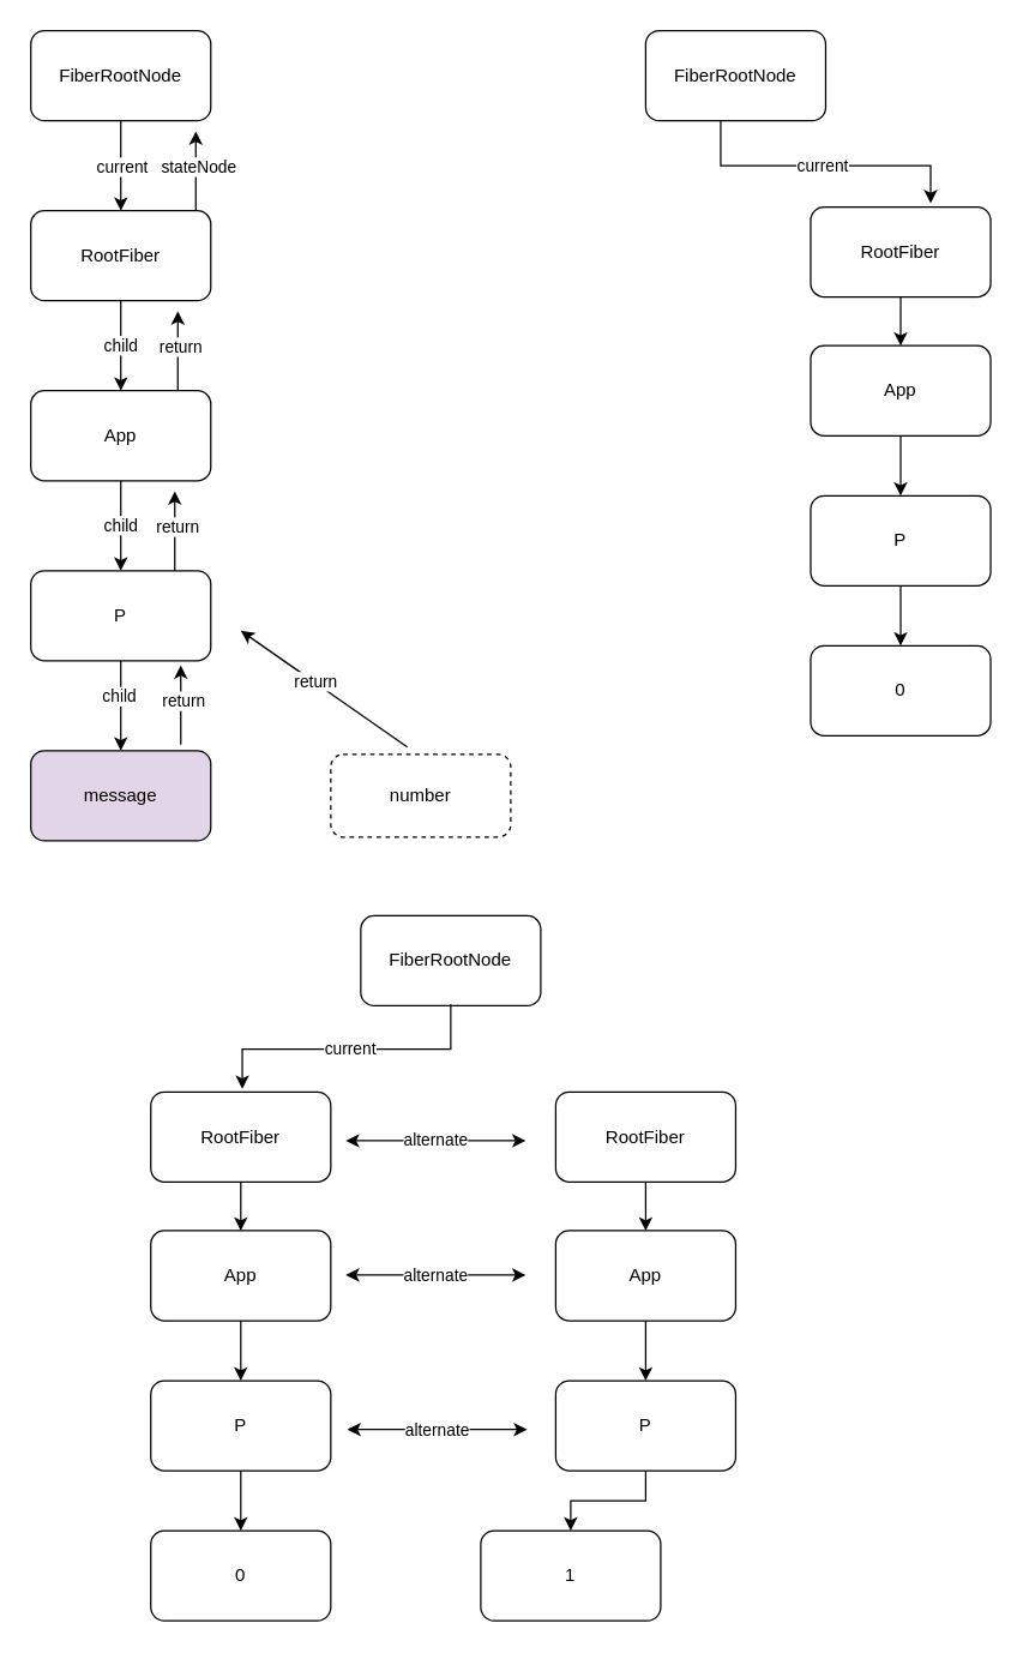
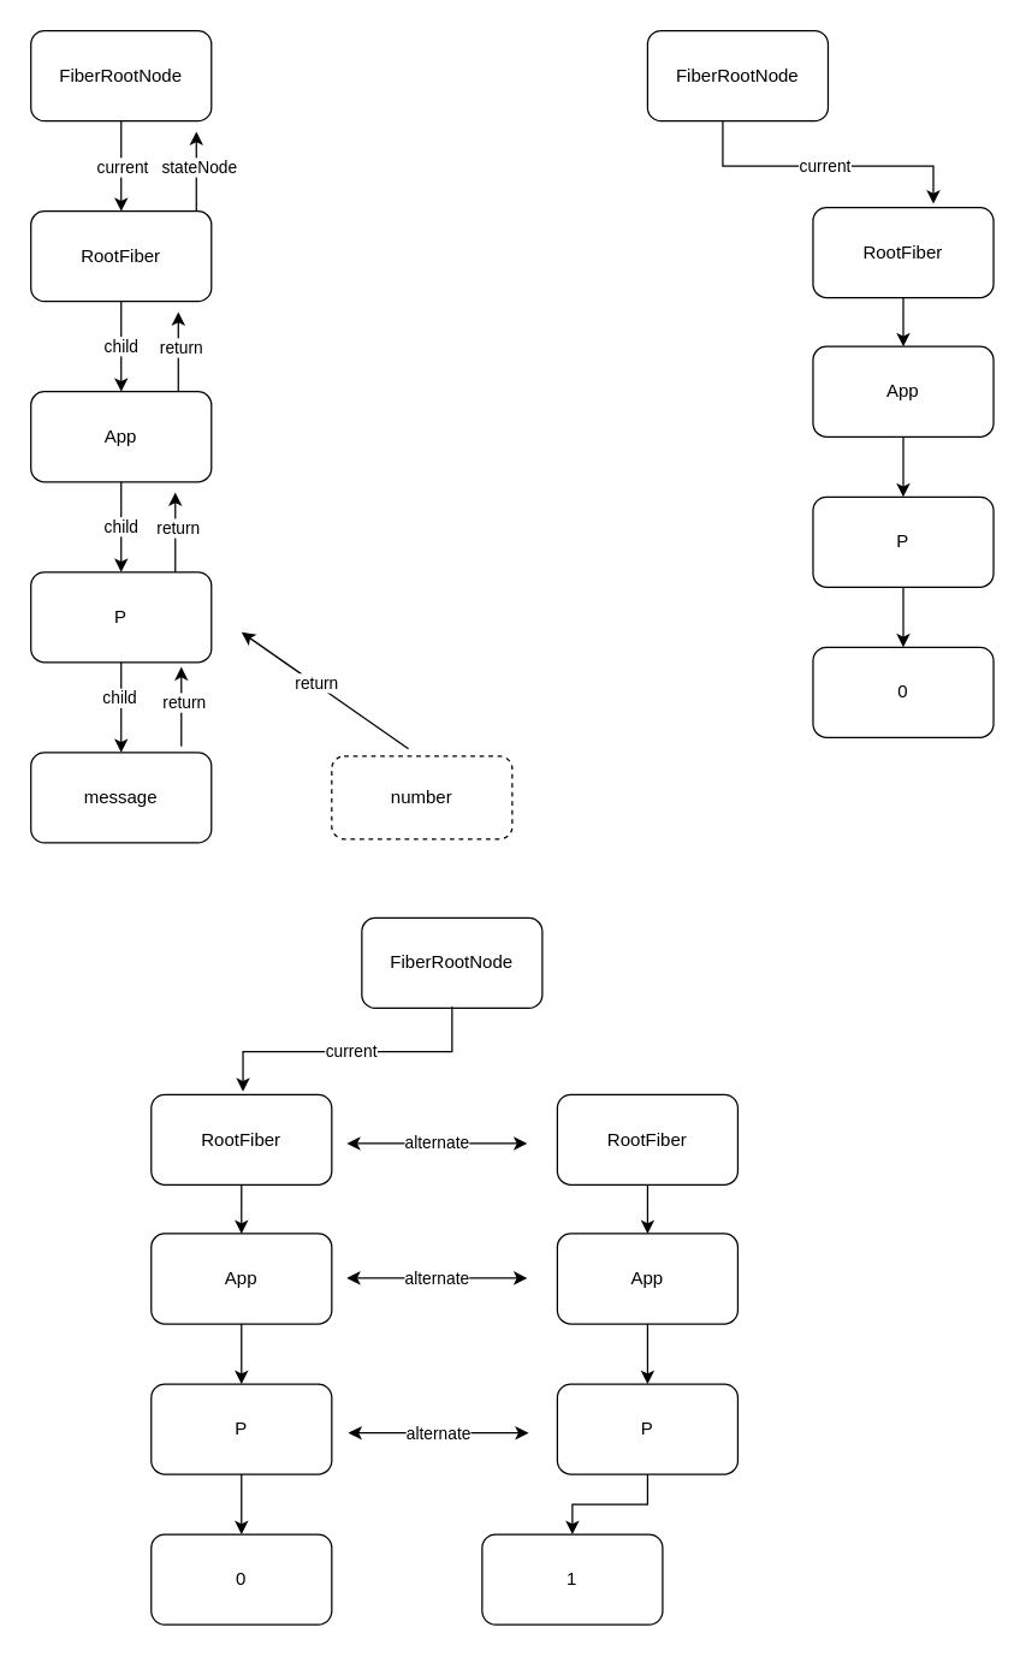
  <mxCell id="0" />
  <mxCell id="1" parent="0" />
  <mxCell id="2" value="" style="edgeStyle=orthogonalEdgeStyle;rounded=0;orthogonalLoop=1;jettySize=auto;html=1;" parent="1" source="4" target="6" edge="1"><mxGeometry relative="1" as="geometry" /></mxCell>
  <mxCell id="3" value="current" style="edgeLabel;html=1;align=center;verticalAlign=middle;resizable=0;points=[];" parent="2" vertex="1" connectable="0"><mxGeometry relative="1" as="geometry"><mxPoint as="offset" /></mxGeometry></mxCell>
  <mxCell id="4" value="&lt;div&gt;FiberRootNode&lt;/div&gt;" style="rounded=1;whiteSpace=wrap;html=1;" parent="1" vertex="1"><mxGeometry x="20" y="20" width="120" height="60" as="geometry" /></mxCell>
  <mxCell id="5" value="child" style="edgeStyle=orthogonalEdgeStyle;rounded=0;orthogonalLoop=1;jettySize=auto;html=1;" parent="1" source="6" target="8" edge="1"><mxGeometry relative="1" as="geometry" /></mxCell>
  <mxCell id="6" value="&lt;div&gt;RootFiber&lt;/div&gt;" style="whiteSpace=wrap;html=1;rounded=1;" parent="1" vertex="1"><mxGeometry x="20" y="140" width="120" height="60" as="geometry" /></mxCell>
  <mxCell id="7" value="child" style="edgeStyle=orthogonalEdgeStyle;rounded=0;orthogonalLoop=1;jettySize=auto;html=1;" parent="1" source="8" target="11" edge="1"><mxGeometry relative="1" as="geometry" /></mxCell>
  <mxCell id="8" value="&lt;div&gt;&lt;div style=&quot;text-align: center&quot;&gt;App&lt;br&gt;&lt;/div&gt;&lt;/div&gt;" style="whiteSpace=wrap;html=1;rounded=1;" parent="1" vertex="1"><mxGeometry x="20" y="260" width="120" height="60" as="geometry" /></mxCell>
  <mxCell id="9" value="" style="edgeStyle=orthogonalEdgeStyle;rounded=0;orthogonalLoop=1;jettySize=auto;html=1;" parent="1" source="11" target="12" edge="1"><mxGeometry relative="1" as="geometry" /></mxCell>
  <mxCell id="10" value="child" style="edgeLabel;html=1;align=center;verticalAlign=middle;resizable=0;points=[];" parent="9" vertex="1" connectable="0"><mxGeometry x="-0.244" y="-2" relative="1" as="geometry"><mxPoint as="offset" /></mxGeometry></mxCell>
  <mxCell id="11" value="P" style="whiteSpace=wrap;html=1;rounded=1;" parent="1" vertex="1"><mxGeometry x="20" y="380" width="120" height="60" as="geometry" /></mxCell>
- <mxCell id="12" value="message" style="whiteSpace=wrap;html=1;rounded=1;fillColor=#e1d5e7;" parent="1" vertex="1"><mxGeometry x="20" y="500" width="120" height="60" as="geometry" /></mxCell>
+ <mxCell id="12" value="message" style="whiteSpace=wrap;html=1;rounded=1;" parent="1" vertex="1"><mxGeometry x="20" y="500" width="120" height="60" as="geometry" /></mxCell>
  <mxCell id="13" value="number" style="whiteSpace=wrap;html=1;rounded=1;dashed=1;" parent="1" vertex="1"><mxGeometry x="220" y="502.5" width="120" height="55" as="geometry" /></mxCell>
  <mxCell id="14" value="" style="endArrow=classic;startArrow=none;html=1;exitX=0.425;exitY=-0.091;exitDx=0;exitDy=0;exitPerimeter=0;startFill=0;" parent="1" source="13" edge="1"><mxGeometry width="50" height="50" relative="1" as="geometry"><mxPoint x="150" y="480" as="sourcePoint" /><mxPoint x="160" y="420" as="targetPoint" /></mxGeometry></mxCell>
  <mxCell id="15" value="return" style="edgeLabel;html=1;align=center;verticalAlign=middle;resizable=0;points=[];" parent="14" vertex="1" connectable="0"><mxGeometry x="0.117" y="-1" relative="1" as="geometry"><mxPoint as="offset" /></mxGeometry></mxCell>
  <mxCell id="16" value="" style="endArrow=classic;startArrow=none;html=1;startFill=0;" parent="1" edge="1"><mxGeometry width="50" height="50" relative="1" as="geometry"><mxPoint x="120" y="496" as="sourcePoint" /><mxPoint x="120" y="443" as="targetPoint" /></mxGeometry></mxCell>
  <mxCell id="17" value="return" style="edgeLabel;html=1;align=center;verticalAlign=middle;resizable=0;points=[];" parent="16" vertex="1" connectable="0"><mxGeometry x="0.117" y="-1" relative="1" as="geometry"><mxPoint as="offset" /></mxGeometry></mxCell>
  <mxCell id="18" value="" style="endArrow=classic;startArrow=none;html=1;startFill=0;" parent="1" edge="1"><mxGeometry width="50" height="50" relative="1" as="geometry"><mxPoint x="116" y="380" as="sourcePoint" /><mxPoint x="116" y="327" as="targetPoint" /></mxGeometry></mxCell>
  <mxCell id="19" value="return" style="edgeLabel;html=1;align=center;verticalAlign=middle;resizable=0;points=[];" parent="18" vertex="1" connectable="0"><mxGeometry x="0.117" y="-1" relative="1" as="geometry"><mxPoint as="offset" /></mxGeometry></mxCell>
  <mxCell id="20" value="" style="endArrow=classic;startArrow=none;html=1;startFill=0;" parent="1" edge="1"><mxGeometry width="50" height="50" relative="1" as="geometry"><mxPoint x="118" y="260" as="sourcePoint" /><mxPoint x="118" y="207" as="targetPoint" /></mxGeometry></mxCell>
  <mxCell id="21" value="return" style="edgeLabel;html=1;align=center;verticalAlign=middle;resizable=0;points=[];" parent="20" vertex="1" connectable="0"><mxGeometry x="0.117" y="-1" relative="1" as="geometry"><mxPoint as="offset" /></mxGeometry></mxCell>
  <mxCell id="22" value="" style="endArrow=classic;startArrow=none;html=1;startFill=0;" parent="1" edge="1"><mxGeometry width="50" height="50" relative="1" as="geometry"><mxPoint x="130" y="140" as="sourcePoint" /><mxPoint x="130" y="87" as="targetPoint" /></mxGeometry></mxCell>
  <mxCell id="23" value="stateNode" style="edgeLabel;html=1;align=center;verticalAlign=middle;resizable=0;points=[];" parent="22" vertex="1" connectable="0"><mxGeometry x="0.117" y="-1" relative="1" as="geometry"><mxPoint as="offset" /></mxGeometry></mxCell>
  <mxCell id="24" value="&lt;div&gt;FiberRootNode&lt;/div&gt;" style="rounded=1;whiteSpace=wrap;html=1;" parent="1" vertex="1"><mxGeometry x="430" y="20" width="120" height="60" as="geometry" /></mxCell>
  <mxCell id="25" value="" style="edgeStyle=orthogonalEdgeStyle;rounded=0;orthogonalLoop=1;jettySize=auto;html=1;" parent="1" source="26" target="28" edge="1"><mxGeometry relative="1" as="geometry" /></mxCell>
  <mxCell id="26" value="&lt;div&gt;RootFiber&lt;/div&gt;" style="whiteSpace=wrap;html=1;rounded=1;" parent="1" vertex="1"><mxGeometry x="540" y="137.5" width="120" height="60" as="geometry" /></mxCell>
  <mxCell id="27" value="" style="edgeStyle=orthogonalEdgeStyle;rounded=0;orthogonalLoop=1;jettySize=auto;html=1;" parent="1" source="28" target="30" edge="1"><mxGeometry relative="1" as="geometry" /></mxCell>
  <mxCell id="28" value="&lt;div&gt;&lt;div style=&quot;text-align: center&quot;&gt;App&lt;br&gt;&lt;/div&gt;&lt;/div&gt;" style="whiteSpace=wrap;html=1;rounded=1;" parent="1" vertex="1"><mxGeometry x="540" y="230" width="120" height="60" as="geometry" /></mxCell>
  <mxCell id="29" value="" style="edgeStyle=orthogonalEdgeStyle;rounded=0;orthogonalLoop=1;jettySize=auto;html=1;" parent="1" source="30" target="31" edge="1"><mxGeometry relative="1" as="geometry" /></mxCell>
  <mxCell id="30" value="P" style="whiteSpace=wrap;html=1;rounded=1;" parent="1" vertex="1"><mxGeometry x="540" y="330" width="120" height="60" as="geometry" /></mxCell>
  <mxCell id="31" value="0" style="whiteSpace=wrap;html=1;rounded=1;" parent="1" vertex="1"><mxGeometry x="540" y="430" width="120" height="60" as="geometry" /></mxCell>
  <mxCell id="32" value="current" style="edgeStyle=orthogonalEdgeStyle;rounded=0;orthogonalLoop=1;jettySize=auto;html=1;" parent="1" source="24" edge="1"><mxGeometry relative="1" as="geometry"><mxPoint x="480" y="100" as="sourcePoint" /><mxPoint x="620" y="135" as="targetPoint" /><Array as="points"><mxPoint x="480" y="110" /><mxPoint x="620" y="110" /><mxPoint x="620" y="135" /></Array></mxGeometry></mxCell>
  <mxCell id="33" value="&lt;div&gt;FiberRootNode&lt;/div&gt;" style="rounded=1;whiteSpace=wrap;html=1;" parent="1" vertex="1"><mxGeometry x="240" y="610" width="120" height="60" as="geometry" /></mxCell>
  <mxCell id="34" value="" style="edgeStyle=orthogonalEdgeStyle;rounded=0;orthogonalLoop=1;jettySize=auto;html=1;" parent="1" source="35" target="37" edge="1"><mxGeometry relative="1" as="geometry" /></mxCell>
  <mxCell id="35" value="&lt;div&gt;RootFiber&lt;/div&gt;" style="whiteSpace=wrap;html=1;rounded=1;" parent="1" vertex="1"><mxGeometry x="370" y="727.5" width="120" height="60" as="geometry" /></mxCell>
  <mxCell id="36" value="" style="edgeStyle=orthogonalEdgeStyle;rounded=0;orthogonalLoop=1;jettySize=auto;html=1;" parent="1" source="37" target="39" edge="1"><mxGeometry relative="1" as="geometry" /></mxCell>
  <mxCell id="37" value="&lt;div&gt;&lt;div style=&quot;text-align: center&quot;&gt;App&lt;br&gt;&lt;/div&gt;&lt;/div&gt;" style="whiteSpace=wrap;html=1;rounded=1;" parent="1" vertex="1"><mxGeometry x="370" y="820" width="120" height="60" as="geometry" /></mxCell>
  <mxCell id="38" value="" style="edgeStyle=orthogonalEdgeStyle;rounded=0;orthogonalLoop=1;jettySize=auto;html=1;" parent="1" source="39" target="40" edge="1"><mxGeometry relative="1" as="geometry" /></mxCell>
  <mxCell id="39" value="P" style="whiteSpace=wrap;html=1;rounded=1;" parent="1" vertex="1"><mxGeometry x="370" y="920" width="120" height="60" as="geometry" /></mxCell>
  <mxCell id="40" value="1" style="whiteSpace=wrap;html=1;rounded=1;" parent="1" vertex="1"><mxGeometry x="320" y="1020" width="120" height="60" as="geometry" /></mxCell>
  <mxCell id="41" value="" style="edgeStyle=orthogonalEdgeStyle;rounded=0;orthogonalLoop=1;jettySize=auto;html=1;" parent="1" source="42" target="44" edge="1"><mxGeometry relative="1" as="geometry" /></mxCell>
  <mxCell id="42" value="&lt;div&gt;RootFiber&lt;/div&gt;" style="whiteSpace=wrap;html=1;rounded=1;" parent="1" vertex="1"><mxGeometry x="100" y="727.5" width="120" height="60" as="geometry" /></mxCell>
  <mxCell id="43" value="" style="edgeStyle=orthogonalEdgeStyle;rounded=0;orthogonalLoop=1;jettySize=auto;html=1;" parent="1" source="44" target="46" edge="1"><mxGeometry relative="1" as="geometry" /></mxCell>
  <mxCell id="44" value="&lt;div&gt;&lt;div style=&quot;text-align: center&quot;&gt;App&lt;br&gt;&lt;/div&gt;&lt;/div&gt;" style="whiteSpace=wrap;html=1;rounded=1;" parent="1" vertex="1"><mxGeometry x="100" y="820" width="120" height="60" as="geometry" /></mxCell>
  <mxCell id="45" value="" style="edgeStyle=orthogonalEdgeStyle;rounded=0;orthogonalLoop=1;jettySize=auto;html=1;" parent="1" source="46" target="47" edge="1"><mxGeometry relative="1" as="geometry" /></mxCell>
  <mxCell id="46" value="P" style="whiteSpace=wrap;html=1;rounded=1;" parent="1" vertex="1"><mxGeometry x="100" y="920" width="120" height="60" as="geometry" /></mxCell>
  <mxCell id="47" value="0" style="whiteSpace=wrap;html=1;rounded=1;" parent="1" vertex="1"><mxGeometry x="100" y="1020" width="120" height="60" as="geometry" /></mxCell>
  <mxCell id="48" value="current" style="edgeStyle=orthogonalEdgeStyle;rounded=0;orthogonalLoop=1;jettySize=auto;html=1;entryX=0.5;entryY=0;entryDx=0;entryDy=0;" parent="1" edge="1"><mxGeometry relative="1" as="geometry"><mxPoint x="300" y="670" as="sourcePoint" /><mxPoint x="161" y="725.5" as="targetPoint" /><Array as="points"><mxPoint x="300" y="669" /><mxPoint x="300" y="699" /><mxPoint x="161" y="699" /></Array></mxGeometry></mxCell>
  <mxCell id="49" value="alternate" style="endArrow=classic;startArrow=classic;html=1;" parent="1" edge="1"><mxGeometry width="50" height="50" relative="1" as="geometry"><mxPoint x="230" y="760" as="sourcePoint" /><mxPoint x="350" y="760" as="targetPoint" /></mxGeometry></mxCell>
  <mxCell id="50" value="alternate" style="endArrow=classic;startArrow=classic;html=1;" parent="1" edge="1"><mxGeometry width="50" height="50" relative="1" as="geometry"><mxPoint x="230" y="849.5" as="sourcePoint" /><mxPoint x="350" y="849.5" as="targetPoint" /></mxGeometry></mxCell>
  <mxCell id="51" value="alternate" style="endArrow=classic;startArrow=classic;html=1;" parent="1" edge="1"><mxGeometry width="50" height="50" relative="1" as="geometry"><mxPoint x="231" y="952.5" as="sourcePoint" /><mxPoint x="351" y="952.5" as="targetPoint" /></mxGeometry></mxCell>
